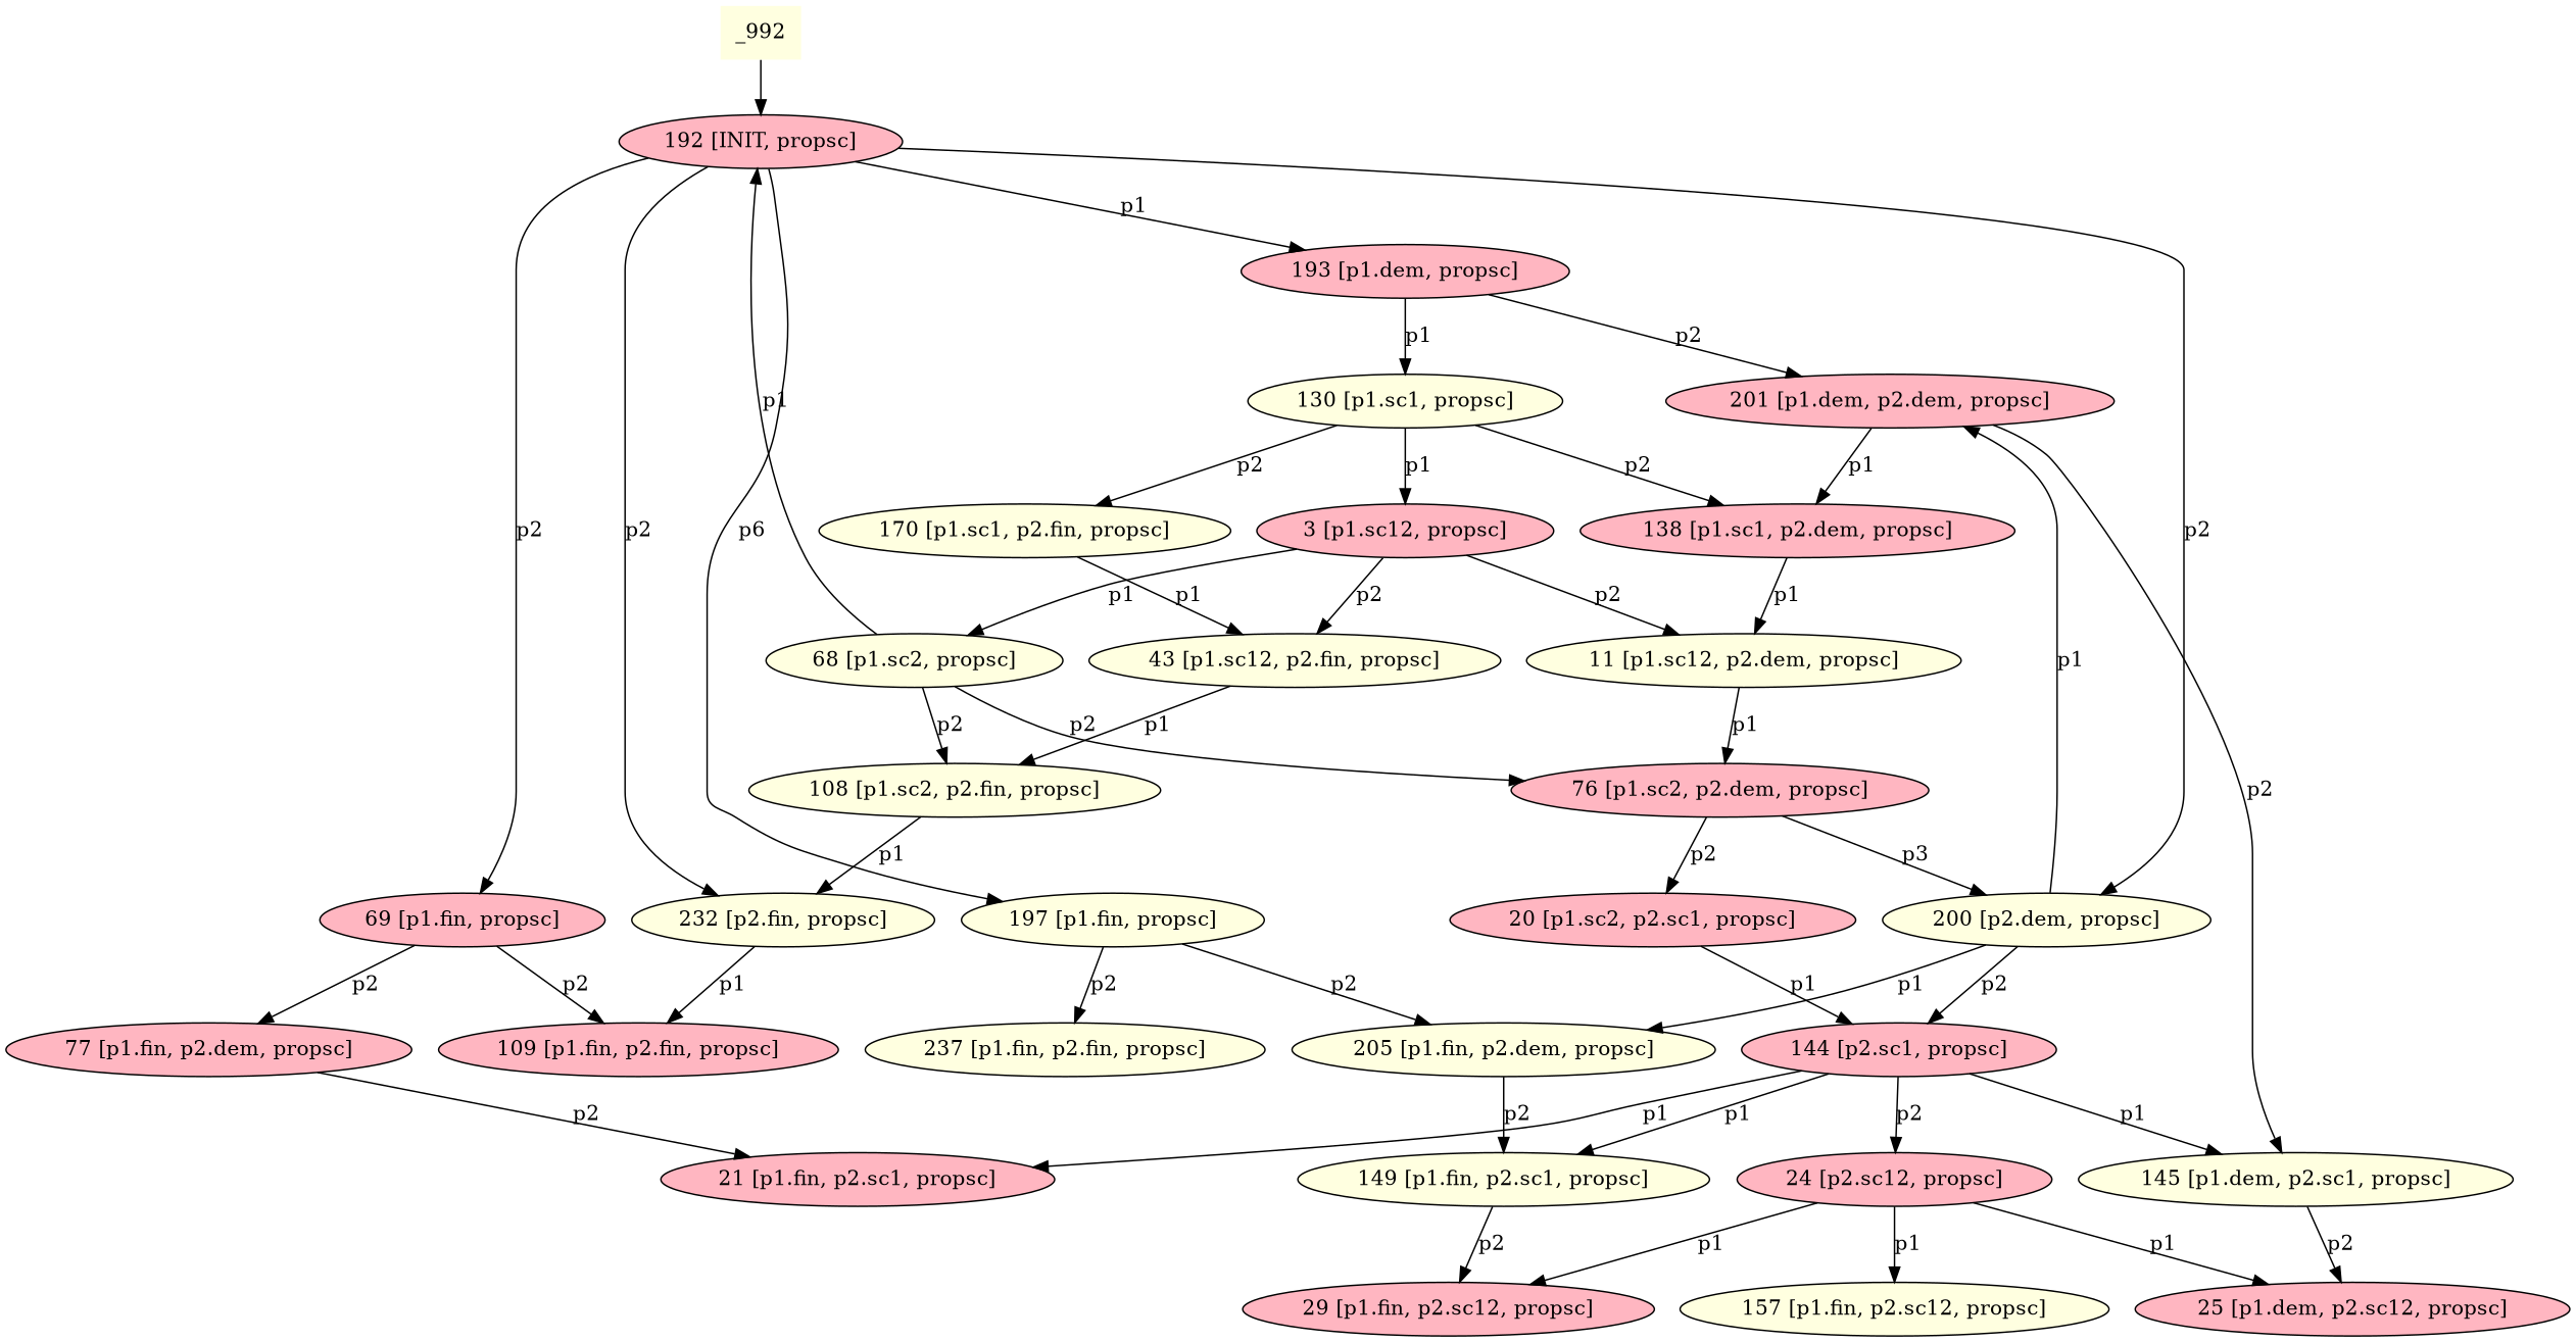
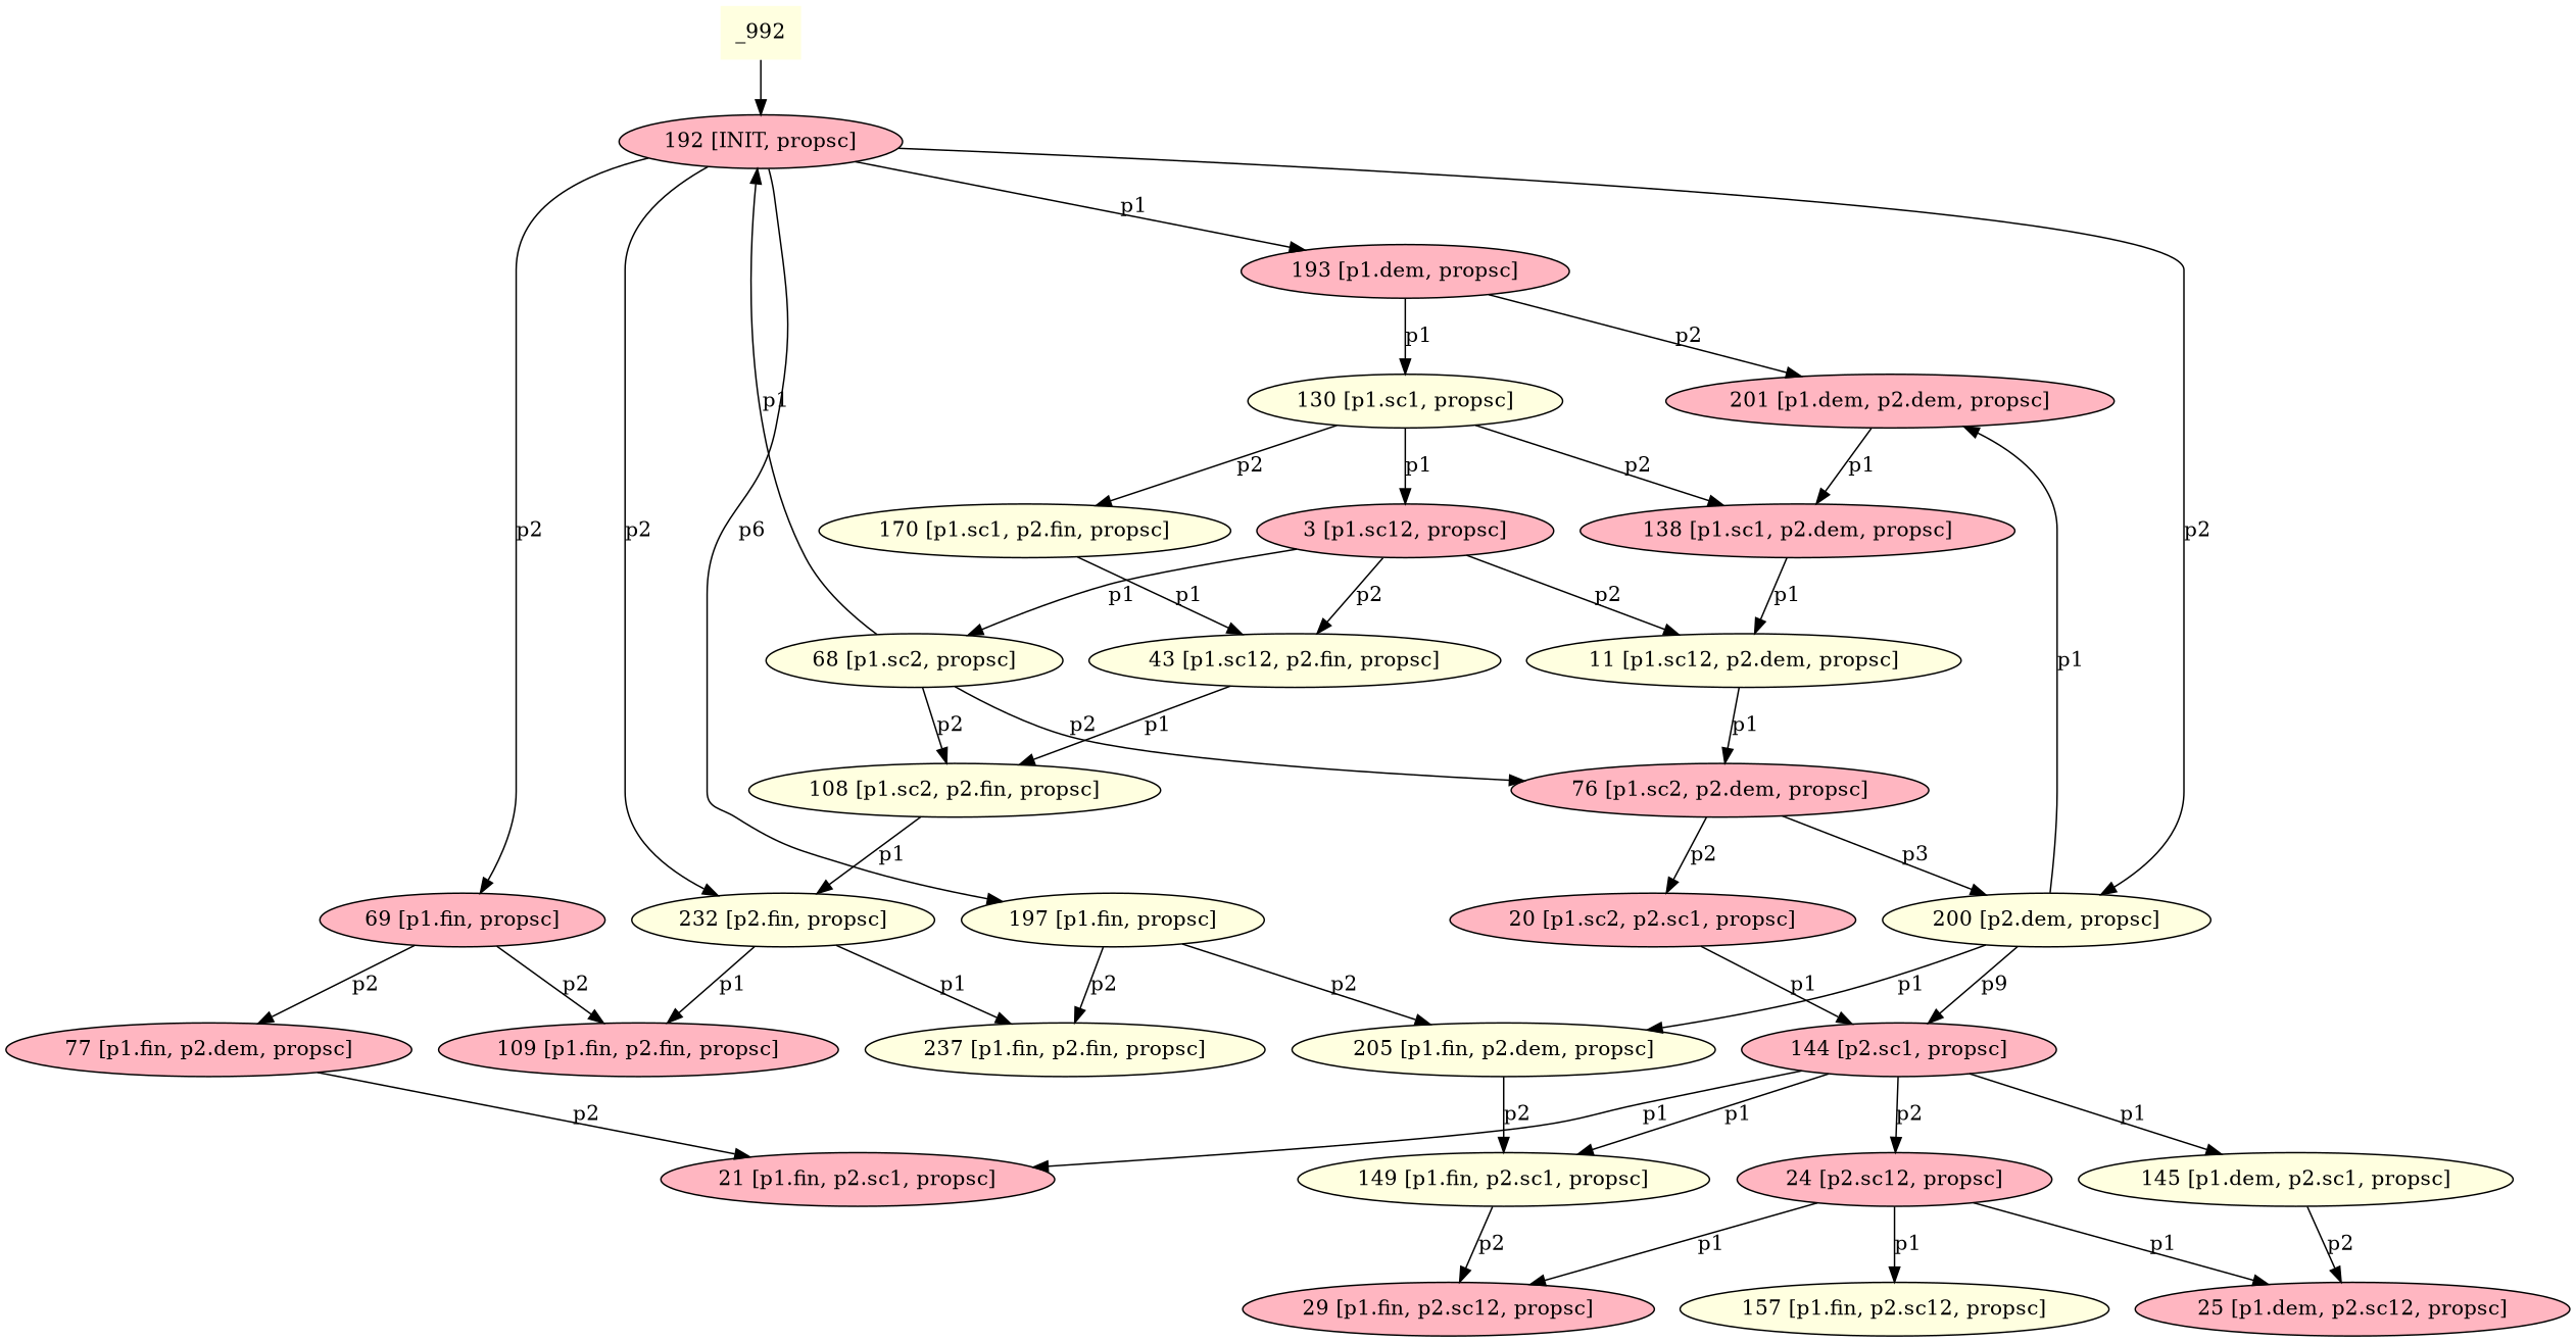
  digraph {
    node [fillcolor=lightyellow style=filled]
    n1 [label=_992 shape=none]
    n2 [fillcolor=lightpink label="192 [INIT, propsc]"]
    n3 [fillcolor=lightpink label="69 [p1.fin, propsc]"]
    n4 [label="197 [p1.fin, propsc]"]
    n5 [fillcolor=lightpink label="193 [p1.dem, propsc]"]
    n6 [label="232 [p2.fin, propsc]"]
    n7 [label="200 [p2.dem, propsc]"]
    n8 [fillcolor=lightpink label="109 [p1.fin, p2.fin, propsc]"]
    n9 [fillcolor=lightpink label="77 [p1.fin, p2.dem, propsc]"]
    n10 [label="237 [p1.fin, p2.fin, propsc]"]
    n11 [label="205 [p1.fin, p2.dem, propsc]"]
    n12 [fillcolor=lightpink label="201 [p1.dem, p2.dem, propsc]"]
    n13 [label="130 [p1.sc1, propsc]"]
    n14 [fillcolor=lightpink label="144 [p2.sc1, propsc]"]
    n15 [label="43 [p1.sc12, p2.fin, propsc]"]
    n16 [label="108 [p1.sc2, p2.fin, propsc]"]
    n17 [label="11 [p1.sc12, p2.dem, propsc]"]
    n18 [fillcolor=lightpink label="76 [p1.sc2, p2.dem, propsc]"]
    n19 [fillcolor=lightpink label="20 [p1.sc2, p2.sc1, propsc]"]
    n20 [fillcolor=lightpink label="3 [p1.sc12, propsc]"]
    n21 [label="68 [p1.sc2, propsc]"]
    n22 [fillcolor=lightpink label="29 [p1.fin, p2.sc12, propsc]"]
    n23 [label="157 [p1.fin, p2.sc12, propsc]"]
    n24 [fillcolor=lightpink label="21 [p1.fin, p2.sc1, propsc]"]
    n25 [label="149 [p1.fin, p2.sc1, propsc]"]
    n26 [fillcolor=lightpink label="25 [p1.dem, p2.sc12, propsc]"]
    n27 [label="170 [p1.sc1, p2.fin, propsc]"]
    n28 [label="145 [p1.dem, p2.sc1, propsc]"]
    n29 [fillcolor=lightpink label="138 [p1.sc1, p2.dem, propsc]"]
    n30 [fillcolor=lightpink label="24 [p2.sc12, propsc]"]
    n1 -> n2
    n2 -> n3 [label=p2]
    n2 -> n4 [label=p6]
    n2 -> n5 [label=p1]
    n2 -> n6 [label=p2]
    n2 -> n7 [label=p2]
    n3 -> n8 [label=p2]
    n3 -> n9 [label=p2]
    n4 -> n10 [label=p2]
    n4 -> n11 [label=p2]
    n5 -> n12 [label=p2]
    n5 -> n13 [label=p1]
    n6 -> n8 [label=p1]
+   n6 -> n10 [label=p1]
    n7 -> n11 [label=p1]
    n7 -> n12 [label=p1]
-   n7 -> n14 [label=p2]
+   n7 -> n14 [label=p9]
    n9 -> n24 [label=p2]
    n11 -> n25 [label=p2]
-   n12 -> n28 [label=p2]
    n12 -> n29 [label=p1]
    n13 -> n20 [label=p1]
    n13 -> n27 [label=p2]
    n13 -> n29 [label=p2]
    n14 -> n24 [label=p1]
    n14 -> n25 [label=p1]
    n14 -> n28 [label=p1]
    n14 -> n30 [label=p2]
    n15 -> n16 [label=p1]
    n16 -> n6 [label=p1]
    n17 -> n18 [label=p1]
    n18 -> n7 [label=p3]
    n18 -> n19 [label=p2]
    n19 -> n14 [label=p1]
    n20 -> n15 [label=p2]
    n20 -> n17 [label=p2]
    n20 -> n21 [label=p1]
    n21 -> n2 [label=p1]
    n21 -> n16 [label=p2]
    n21 -> n18 [label=p2]
    n25 -> n22 [label=p2]
    n27 -> n15 [label=p1]
    n28 -> n26 [label=p2]
    n29 -> n17 [label=p1]
    n30 -> n22 [label=p1]
    n30 -> n23 [label=p1]
    n30 -> n26 [label=p1]
  }
